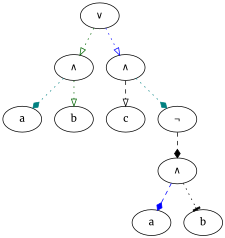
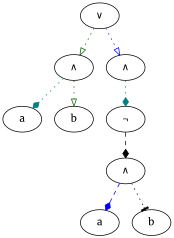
  digraph {
    bgcolor="#ffffff"
    fontname=Merriweather
    node [color="#000000" fillcolor="#ffffff" fontcolor="#000000" shape=ellipse style=filled fontname=Merriweather]
    edge [color=black fontcolor="#000000" style=dotted arrowhead=onormal fontname=Merriweather]
    n1 [label="∨"]
    n2 [label="∧"]
    n3 [label="∧"]
    n4 [label=a]
    n5 [label=b]
-   n6 [label=c]
    n7 [label="¬"]
    n8 [label="∧"]
    n9 [label=a]
    n10 [label=b]
    n1 -> n2 [color=darkgreen]
    n1 -> n3 [color=blue]
    n2 -> n4 [color=teal arrowhead=diamond]
    n2 -> n5 [color=darkgreen]
-   n3 -> n6 [style=dashed]
    n3 -> n7 [color=teal arrowhead=diamond]
    n7 -> n8 [style=dashed arrowhead=diamond]
    n8 -> n9 [color=blue style=dashed arrowhead=diamond]
    n8 -> n10 [arrowhead=tee]
  }
